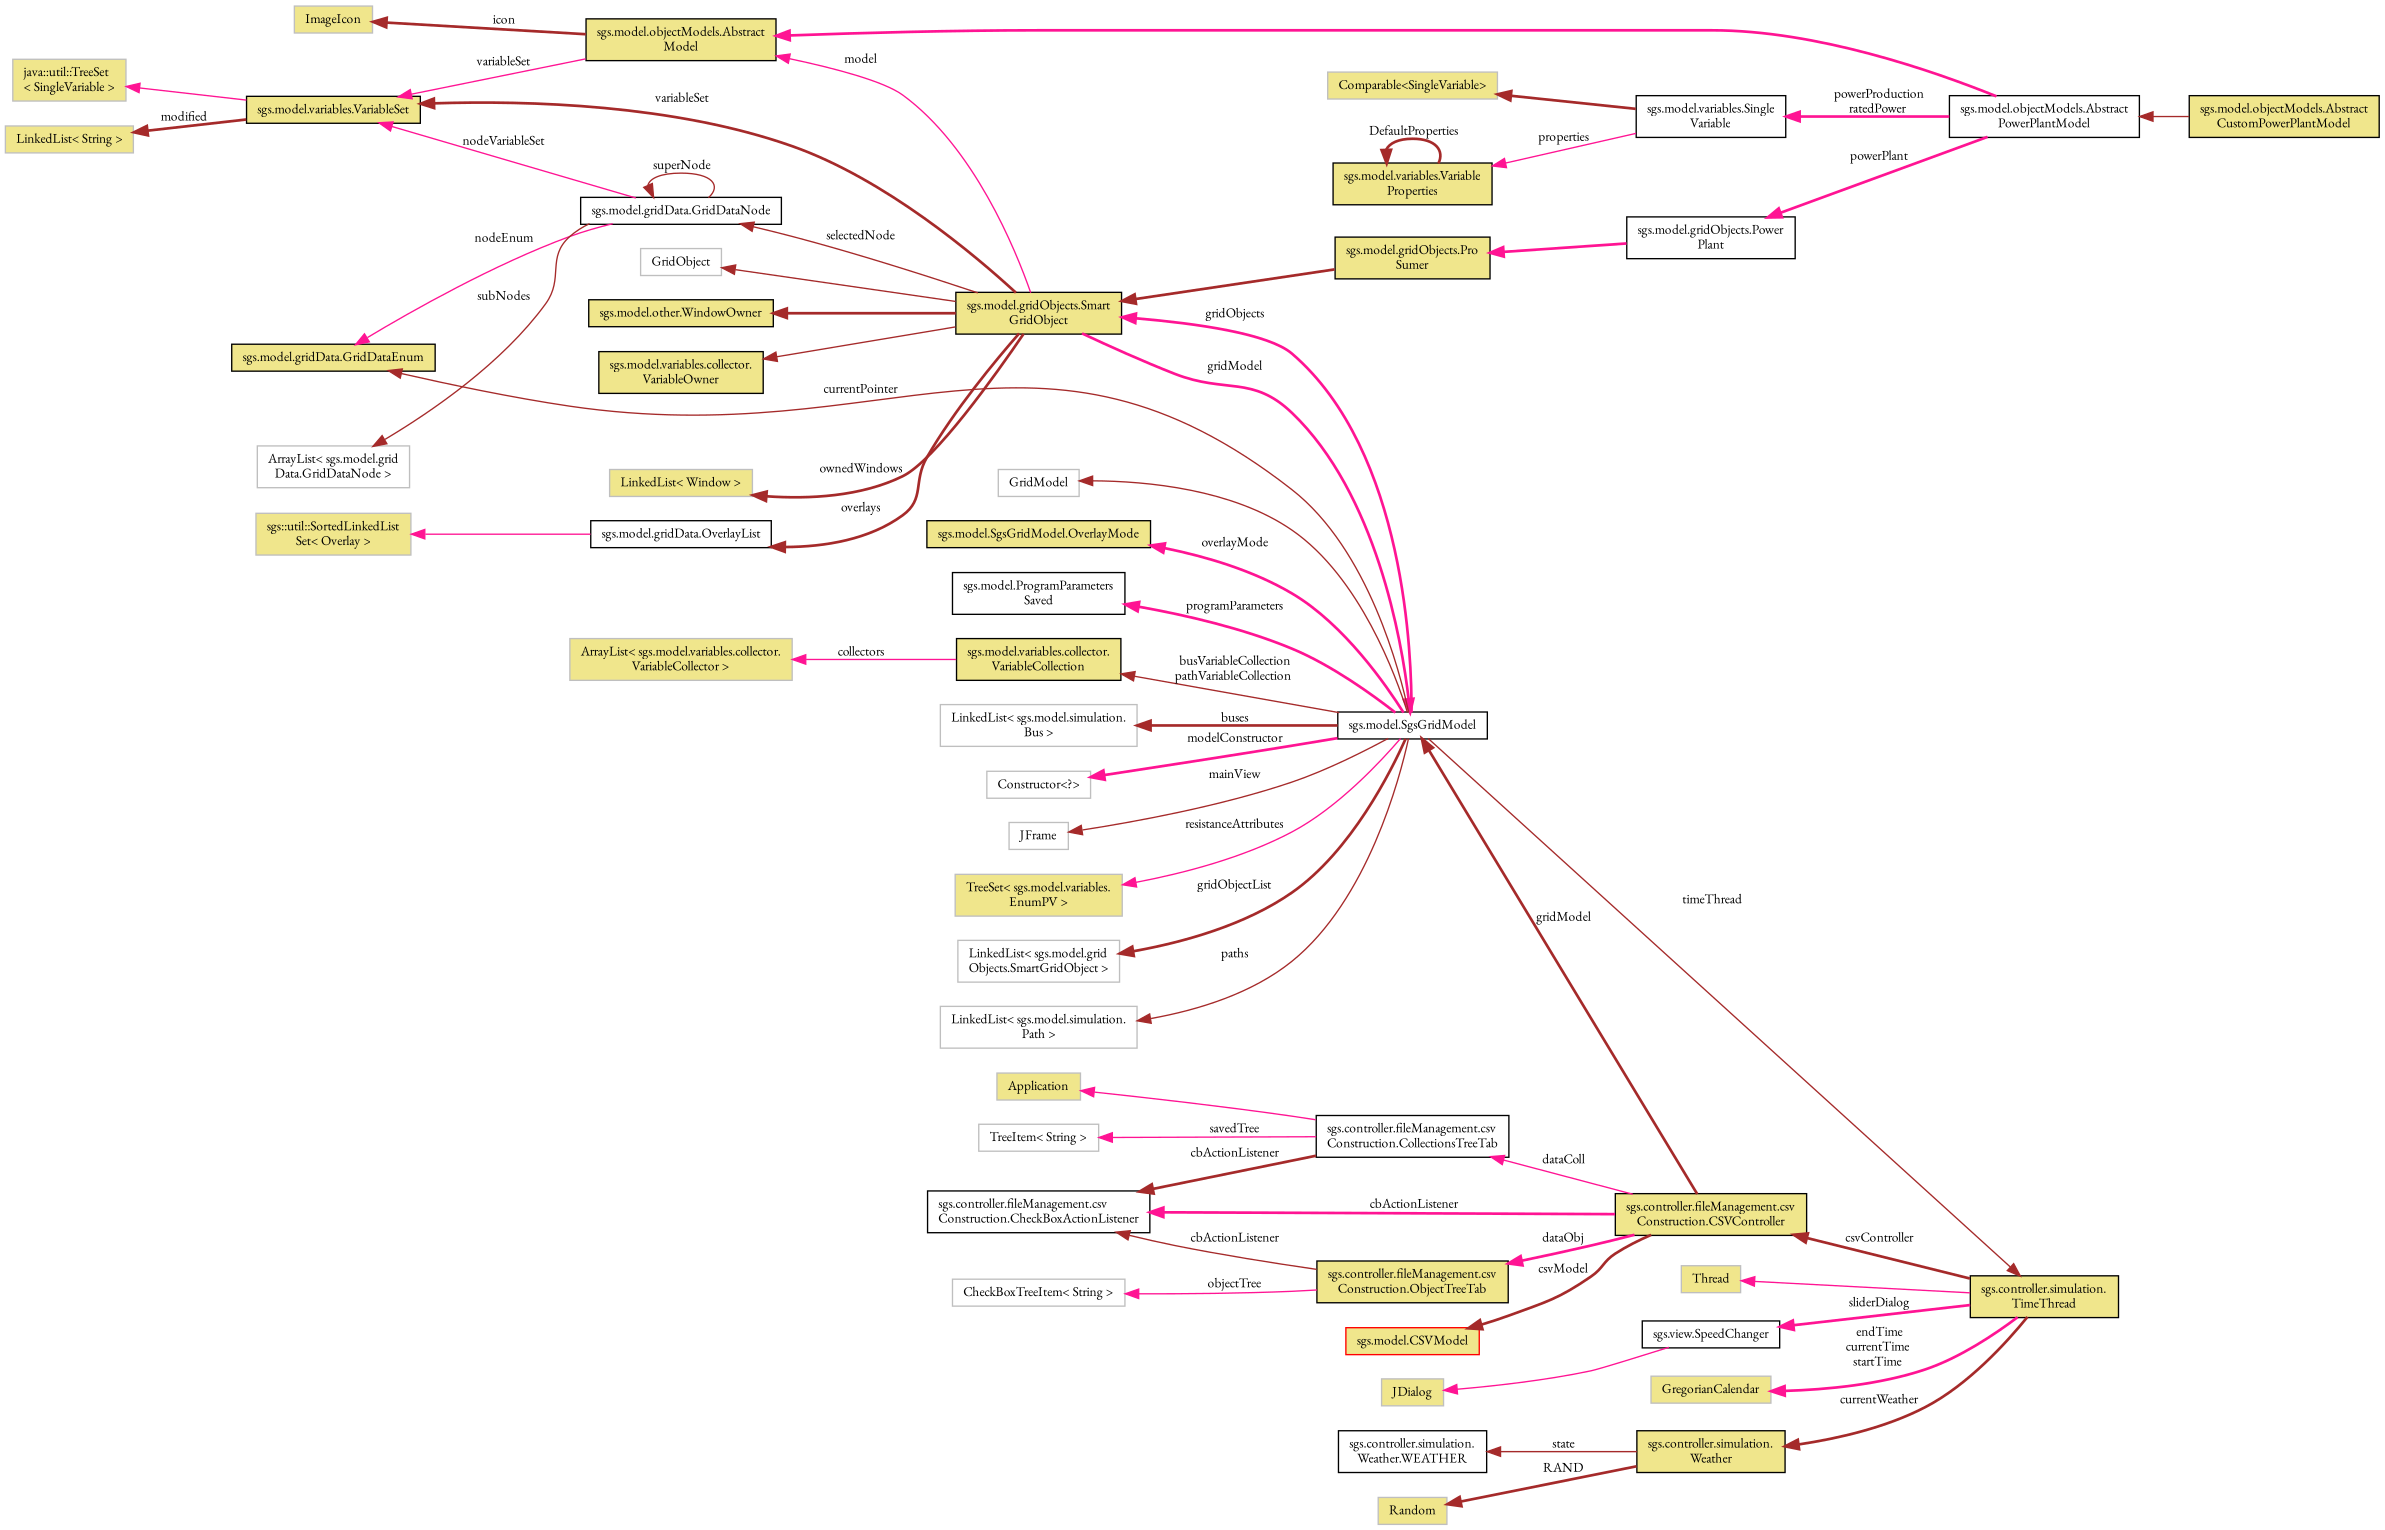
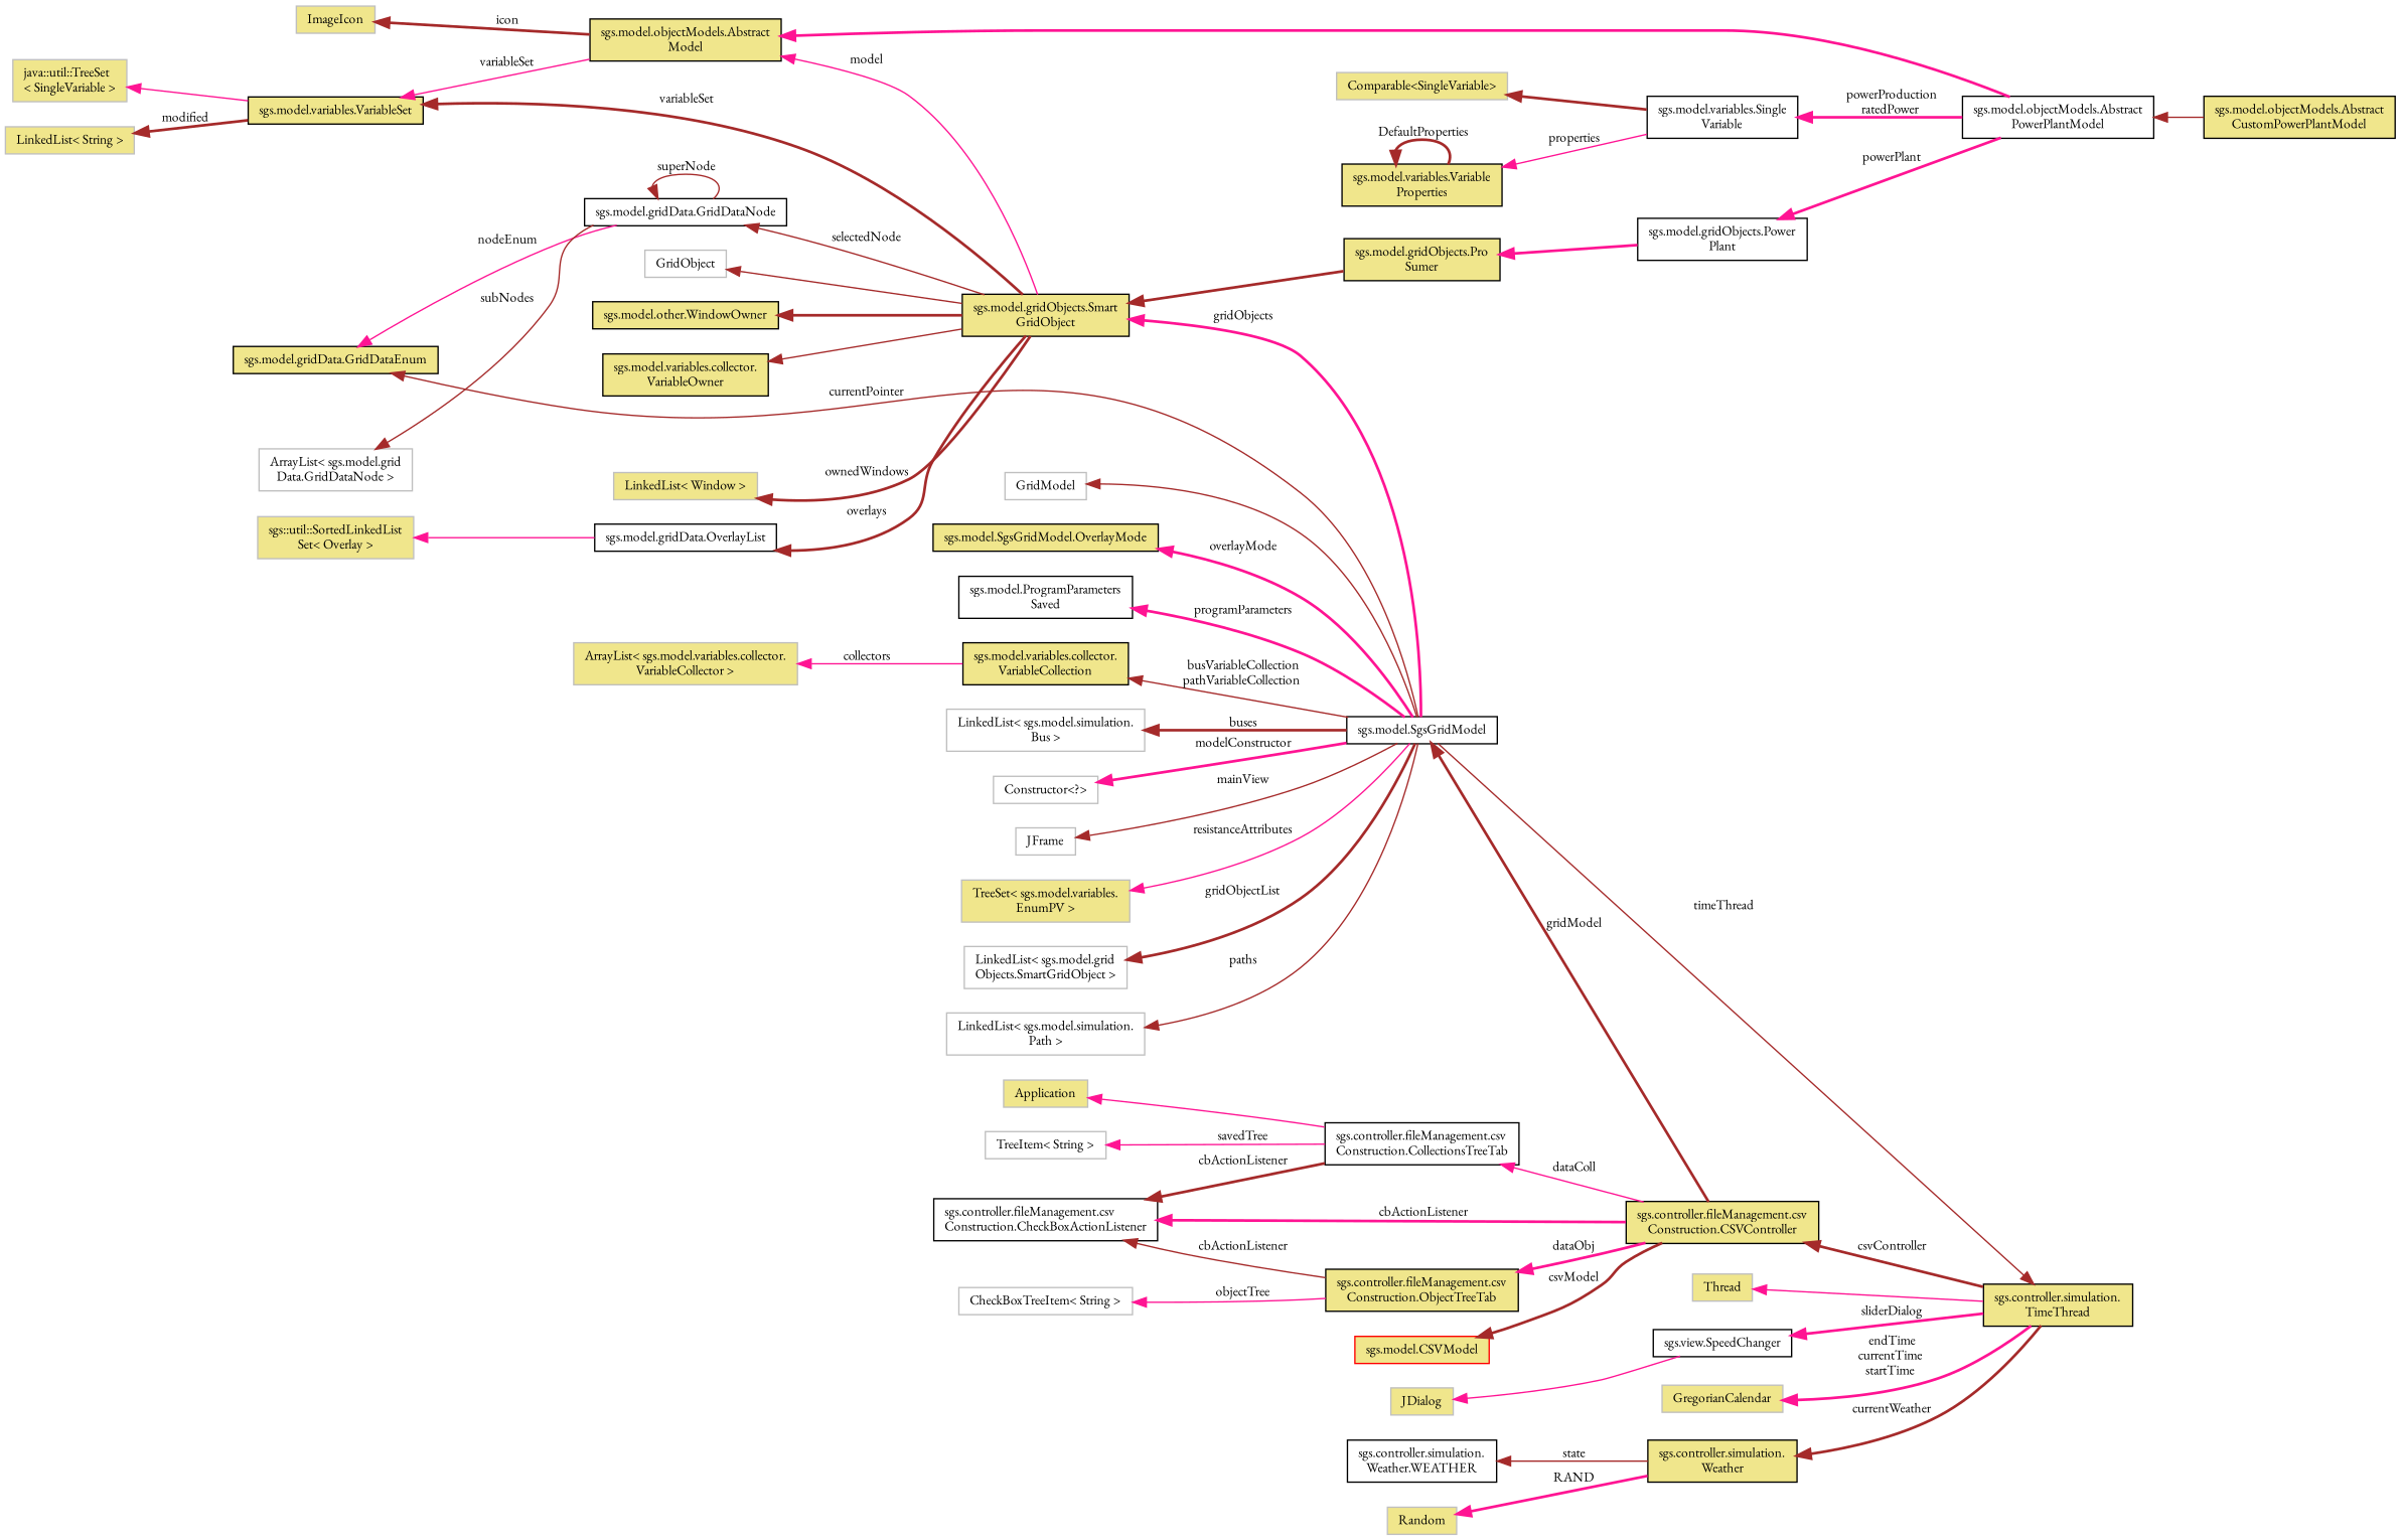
  digraph {
    fontname="EB Garamond"
    rankdir=LR
    node [color=black fillcolor=khaki fontname="EB Garamond" fontsize=10 shape=record style=filled]
    edge [color=brown dir=back fontname="EB Garamond" fontsize=10 labelfontname=Helvetica labelfontsize=10 style=bold]
    n1 [fontcolor=black height=0.2 label="sgs.model.objectModels.Abstract\lCustomPowerPlantModel" width=0.4]
    n2 [fillcolor=white height=0.2 label="sgs.model.objectModels.Abstract\lPowerPlantModel" width=0.4]
    n3 [height=0.2 label="sgs.model.objectModels.Abstract\lModel" width=0.4]
    n4 [height=0.2 label="sgs.model.gridObjects.Smart\lGridObject" width=0.4]
    n5 [height=0.2 label="sgs.model.gridObjects.Pro\lSumer" width=0.4]
    n6 [fillcolor=white height=0.2 label="sgs.model.SgsGridModel" width=0.4]
    n7 [color=grey75 height=0.2 label=ImageIcon width=0.4]
    n8 [height=0.2 label="sgs.model.variables.VariableSet" width=0.4]
    n9 [fillcolor=white height=0.2 label="sgs.model.gridData.GridDataNode" width=0.4]
    n10 [color=grey75 height=0.2 label="java::util::TreeSet\l\< SingleVariable \>" width=0.4]
    n11 [color=grey75 height=0.2 label="LinkedList\< String \>" width=0.4]
    n12 [fillcolor=white height=0.2 label="sgs.model.variables.Single\lVariable" width=0.4]
    n13 [color=grey75 height=0.2 label="Comparable\<SingleVariable\>" width=0.4]
    n14 [height=0.2 label="sgs.model.variables.Variable\lProperties" width=0.4]
    n15 [fillcolor=white height=0.2 label="sgs.model.gridObjects.Power\lPlant" width=0.4]
    n16 [height=0.2 label="sgs.controller.fileManagement.csv\lConstruction.CSVController" width=0.4]
    n17 [color=grey75 fillcolor=white height=0.2 label=GridObject width=0.4]
    n18 [height=0.2 label="sgs.model.other.WindowOwner" width=0.4]
    n19 [height=0.2 label="sgs.model.variables.collector.\lVariableOwner" width=0.4]
    n20 [fillcolor=white height=0.2 label="sgs.model.gridData.OverlayList" width=0.4]
    n21 [color=grey75 height=0.2 label="sgs::util::SortedLinkedList\lSet\< Overlay \>" width=0.4]
    n22 [height=0.2 label="sgs.model.gridData.GridDataEnum" width=0.4]
    n23 [color=grey75 fillcolor=white height=0.2 label="ArrayList\< sgs.model.grid\lData.GridDataNode \>" width=0.4]
    n24 [height=0.2 label="sgs.controller.simulation.\lTimeThread" width=0.4]
    n25 [color=grey75 fillcolor=white height=0.2 label=GridModel width=0.4]
    n26 [height=0.2 label="sgs.model.SgsGridModel.OverlayMode" width=0.4]
    n27 [fillcolor=white height=0.2 label="sgs.model.ProgramParameters\lSaved" width=0.4]
    n28 [height=0.2 label="sgs.model.variables.collector.\lVariableCollection" width=0.4]
    n29 [color=grey75 height=0.2 label="ArrayList\< sgs.model.variables.collector.\lVariableCollector \>" width=0.4]
    n30 [color=grey75 fillcolor=white height=0.2 label="LinkedList\< sgs.model.simulation.\lBus \>" width=0.4]
    n31 [color=grey75 fillcolor=white height=0.2 label="Constructor\<?\>" width=0.4]
    n32 [color=grey75 fillcolor=white height=0.2 label=JFrame width=0.4]
    n33 [color=grey75 height=0.2 label="TreeSet\< sgs.model.variables.\lEnumPV \>" width=0.4]
    n34 [color=grey75 height=0.2 label=Thread width=0.4]
    n35 [fillcolor=white height=0.2 label="sgs.controller.fileManagement.csv\lConstruction.CollectionsTreeTab" width=0.4]
    n36 [color=grey75 height=0.2 label=Application width=0.4]
    n37 [color=grey75 fillcolor=white height=0.2 label="TreeItem\< String \>" width=0.4]
    n38 [fillcolor=white height=0.2 label="sgs.controller.fileManagement.csv\lConstruction.CheckBoxActionListener" width=0.4]
    n39 [height=0.2 label="sgs.controller.fileManagement.csv\lConstruction.ObjectTreeTab" width=0.4]
    n40 [color=grey75 fillcolor=white height=0.2 label="CheckBoxTreeItem\< String \>" width=0.4]
    n41 [color=red height=0.2 label="sgs.model.CSVModel" width=0.4]
    n42 [fillcolor=white height=0.2 label="sgs.view.SpeedChanger" width=0.4]
    n43 [color=grey75 height=0.2 label=JDialog width=0.4]
    n44 [color=grey75 height=0.2 label=GregorianCalendar width=0.4]
    n45 [height=0.2 label="sgs.controller.simulation.\lWeather" width=0.4]
    n46 [fillcolor=white height=0.2 label="sgs.controller.simulation.\lWeather.WEATHER" width=0.4]
    n47 [color=grey75 height=0.2 label=Random width=0.4]
    n48 [color=grey75 fillcolor=white height=0.2 label="LinkedList\< sgs.model.grid\lObjects.SmartGridObject \>" width=0.4]
    n49 [color=grey75 fillcolor=white height=0.2 label="LinkedList\< sgs.model.simulation.\lPath \>" width=0.4]
    n50 [color=grey75 height=0.2 label="LinkedList\< Window \>" width=0.4]
    n2 -> n1 [style=solid]
    n3 -> n2 [color=deeppink]
    n3 -> n4 [color=deeppink label=" model" style=solid]
    n4 -> n5
    n4 -> n6 [color=deeppink label=" gridObjects"]
    n5 -> n15 [color=deeppink]
-   n6 -> n4 [color=deeppink label=" gridModel"]
    n6 -> n16 [label=" gridModel"]
    n7 -> n3 [label=" icon"]
    n8 -> n3 [color=deeppink label=" variableSet" style=solid]
    n8 -> n4 [label=" variableSet"]
-   n8 -> n9 [color=deeppink label=" nodeVariableSet" style=solid]
    n9 -> n4 [label=" selectedNode" style=solid]
    n9 -> n9 [label=" superNode" style=solid]
    n10 -> n8 [color=deeppink style=solid]
    n11 -> n8 [label=" modified"]
    n12 -> n2 [color=deeppink label=" powerProduction\nratedPower"]
    n13 -> n12
    n14 -> n12 [color=deeppink label=" properties" style=solid]
    n14 -> n14 [label=" DefaultProperties"]
    n15 -> n2 [color=deeppink label=" powerPlant"]
    n16 -> n24 [label=" csvController"]
    n17 -> n4 [style=solid]
    n18 -> n4
    n19 -> n4 [style=solid]
    n20 -> n4 [label=" overlays"]
    n21 -> n20 [color=deeppink style=solid]
    n22 -> n6 [label=" currentPointer" style=solid]
    n22 -> n9 [color=deeppink label=" nodeEnum" style=solid]
    n23 -> n9 [label=" subNodes" style=solid]
    n24 -> n6 [label=" timeThread" style=solid]
    n25 -> n6 [style=solid]
    n26 -> n6 [color=deeppink label=" overlayMode"]
    n27 -> n6 [color=deeppink label=" programParameters"]
    n28 -> n6 [label=" busVariableCollection\npathVariableCollection" style=solid]
    n29 -> n28 [color=deeppink label=" collectors" style=solid]
    n30 -> n6 [label=" buses"]
    n31 -> n6 [color=deeppink label=" modelConstructor"]
    n32 -> n6 [label=" mainView" style=solid]
    n33 -> n6 [color=deeppink label=" resistanceAttributes" style=solid]
    n34 -> n24 [color=deeppink style=solid]
    n35 -> n16 [color=deeppink label=" dataColl" style=solid]
    n36 -> n35 [color=deeppink style=solid]
    n37 -> n35 [color=deeppink label=" savedTree" style=solid]
    n38 -> n16 [color=deeppink label=" cbActionListener"]
    n38 -> n35 [label=" cbActionListener"]
    n38 -> n39 [label=" cbActionListener" style=solid]
    n39 -> n16 [color=deeppink label=" dataObj"]
    n40 -> n39 [color=deeppink label=" objectTree" style=solid]
    n41 -> n16 [label=" csvModel"]
    n42 -> n24 [color=deeppink label=" sliderDialog"]
    n43 -> n42 [color=deeppink style=solid]
    n44 -> n24 [color=deeppink label=" endTime\ncurrentTime\nstartTime"]
    n45 -> n24 [label=" currentWeather"]
    n46 -> n45 [label=" state" style=solid]
-   n47 -> n45 [label=" RAND"]
+   n47 -> n45 [color=deeppink label=" RAND"]
    n48 -> n6 [label=" gridObjectList"]
    n49 -> n6 [label=" paths" style=solid]
    n50 -> n4 [label=" ownedWindows"]
  }
